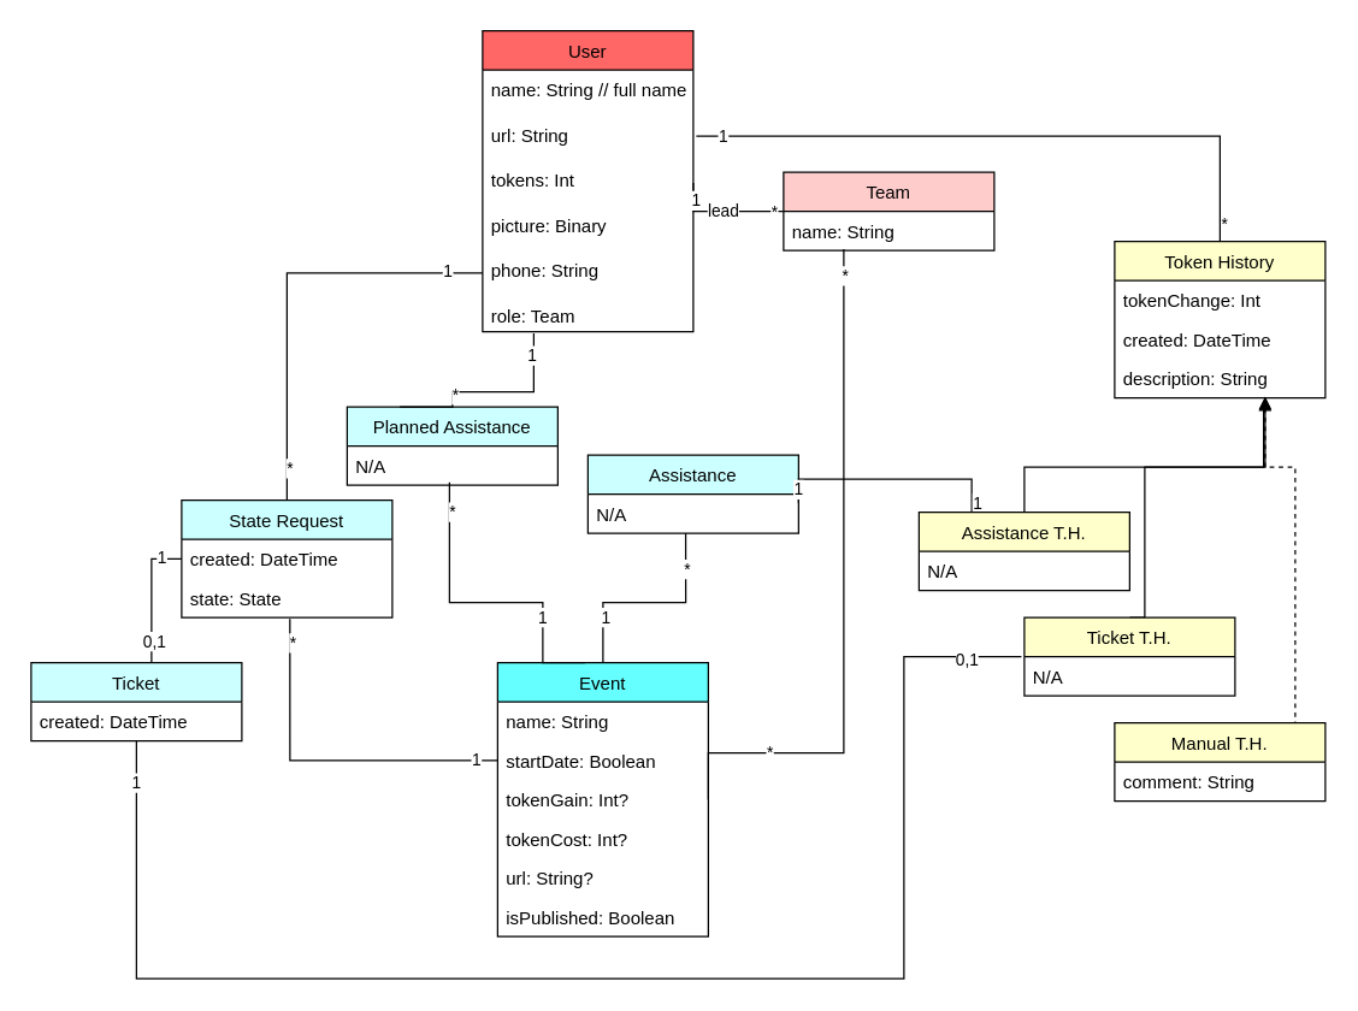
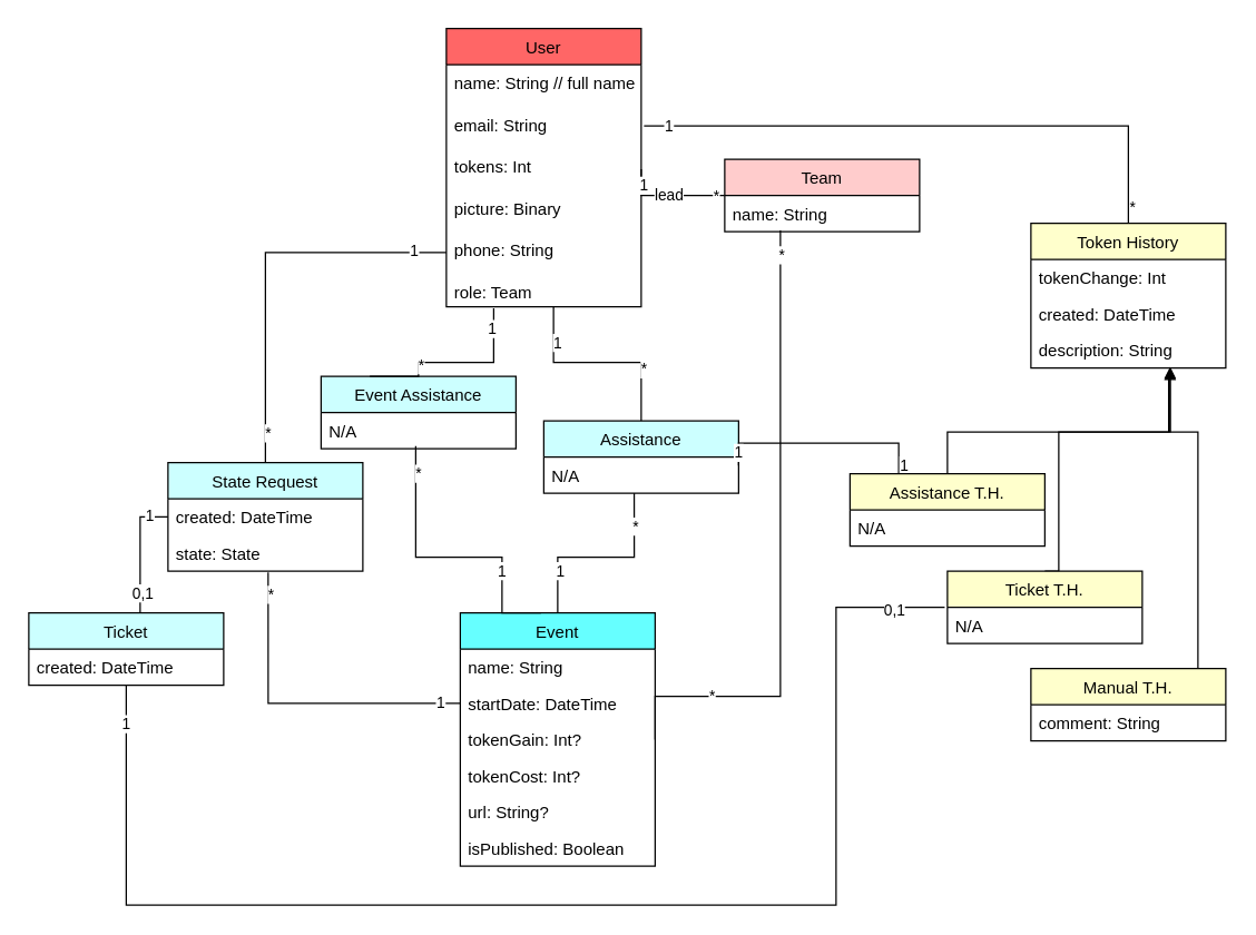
  <mxCell id="0" />
  <mxCell id="1" parent="0" />
  <mxCell id="2" value="User" style="swimlane;fontStyle=0;childLayout=stackLayout;horizontal=1;startSize=26;fillColor=#FF6666;horizontalStack=0;resizeParent=1;resizeParentMax=0;resizeLast=0;collapsible=1;marginBottom=0;" parent="1" vertex="1"><mxGeometry x="320" y="20" width="140" height="200" as="geometry"><mxRectangle x="344" y="100" width="60" height="26" as="alternateBounds" /></mxGeometry></mxCell>
  <mxCell id="3" value="name: String // full name" style="text;strokeColor=none;fillColor=none;align=left;verticalAlign=top;spacingLeft=4;spacingRight=4;overflow=hidden;rotatable=0;points=[[0,0.5],[1,0.5]];portConstraint=eastwest;" vertex="1" parent="2"><mxGeometry y="26" width="140" height="30" as="geometry" /></mxCell>
- <mxCell id="4" value="url: String" style="text;strokeColor=none;fillColor=none;align=left;verticalAlign=top;spacingLeft=4;spacingRight=4;overflow=hidden;rotatable=0;points=[[0,0.5],[1,0.5]];portConstraint=eastwest;" parent="2" vertex="1"><mxGeometry y="56" width="140" height="30" as="geometry" /></mxCell>
+ <mxCell id="4" value="email: String" style="text;strokeColor=none;fillColor=none;align=left;verticalAlign=top;spacingLeft=4;spacingRight=4;overflow=hidden;rotatable=0;points=[[0,0.5],[1,0.5]];portConstraint=eastwest;" parent="2" vertex="1"><mxGeometry y="56" width="140" height="30" as="geometry" /></mxCell>
  <mxCell id="5" value="tokens: Int" style="text;strokeColor=none;fillColor=none;align=left;verticalAlign=top;spacingLeft=4;spacingRight=4;overflow=hidden;rotatable=0;points=[[0,0.5],[1,0.5]];portConstraint=eastwest;" vertex="1" parent="2"><mxGeometry y="86" width="140" height="30" as="geometry" /></mxCell>
  <mxCell id="6" value="picture: Binary" style="text;strokeColor=none;fillColor=none;align=left;verticalAlign=top;spacingLeft=4;spacingRight=4;overflow=hidden;rotatable=0;points=[[0,0.5],[1,0.5]];portConstraint=eastwest;" vertex="1" parent="2"><mxGeometry y="116" width="140" height="30" as="geometry" /></mxCell>
  <mxCell id="7" value="phone: String" style="text;strokeColor=none;fillColor=none;align=left;verticalAlign=top;spacingLeft=4;spacingRight=4;overflow=hidden;rotatable=0;points=[[0,0.5],[1,0.5]];portConstraint=eastwest;" vertex="1" parent="2"><mxGeometry y="146" width="140" height="30" as="geometry" /></mxCell>
  <mxCell id="8" value="role: Team" style="text;strokeColor=none;fillColor=none;align=left;verticalAlign=top;spacingLeft=4;spacingRight=4;overflow=hidden;rotatable=0;points=[[0,0.5],[1,0.5]];portConstraint=eastwest;" vertex="1" parent="2"><mxGeometry y="176" width="140" height="24" as="geometry" /></mxCell>
+ <mxCell id="9" style="edgeStyle=orthogonalEdgeStyle;rounded=0;orthogonalLoop=1;jettySize=auto;html=1;entryX=0.55;entryY=1;entryDx=0;entryDy=0;entryPerimeter=0;endArrow=none;endFill=0;exitX=0.5;exitY=0;exitDx=0;exitDy=0;" edge="1" parent="1" source="12" target="8"><mxGeometry relative="1" as="geometry"><Array as="points"><mxPoint x="460" y="260" /><mxPoint x="397" y="260" /></Array></mxGeometry></mxCell>
+ <mxCell id="10" value="*" style="edgeLabel;html=1;align=center;verticalAlign=middle;resizable=0;points=[];" vertex="1" connectable="0" parent="9"><mxGeometry x="-0.478" y="-1" relative="1" as="geometry"><mxPoint as="offset" /></mxGeometry></mxCell>
+ <mxCell id="11" value="1" style="edgeLabel;html=1;align=center;verticalAlign=middle;resizable=0;points=[];" vertex="1" connectable="0" parent="9"><mxGeometry x="0.652" y="-2" relative="1" as="geometry"><mxPoint as="offset" /></mxGeometry></mxCell>
  <mxCell id="12" value="Assistance" style="swimlane;fontStyle=0;childLayout=stackLayout;horizontal=1;startSize=26;fillColor=#CCFFFF;horizontalStack=0;resizeParent=1;resizeParentMax=0;resizeLast=0;collapsible=1;marginBottom=0;" vertex="1" parent="1"><mxGeometry x="390" y="302" width="140" height="52" as="geometry" /></mxCell>
  <mxCell id="13" value="N/A" style="text;strokeColor=none;fillColor=none;align=left;verticalAlign=top;spacingLeft=4;spacingRight=4;overflow=hidden;rotatable=0;points=[[0,0.5],[1,0.5]];portConstraint=eastwest;" vertex="1" parent="12"><mxGeometry y="26" width="140" height="26" as="geometry" /></mxCell>
  <mxCell id="14" value="lead" style="edgeStyle=orthogonalEdgeStyle;rounded=0;orthogonalLoop=1;jettySize=auto;html=1;exitX=0;exitY=0.5;exitDx=0;exitDy=0;endArrow=none;endFill=0;entryX=1;entryY=0.5;entryDx=0;entryDy=0;" edge="1" parent="1" source="17" target="5"><mxGeometry relative="1" as="geometry"><mxPoint x="470" y="146" as="targetPoint" /><Array as="points"><mxPoint x="460" y="140" /></Array></mxGeometry></mxCell>
  <mxCell id="15" value="1" style="edgeLabel;html=1;align=center;verticalAlign=middle;resizable=0;points=[];" vertex="1" connectable="0" parent="14"><mxGeometry x="0.753" y="-1" relative="1" as="geometry"><mxPoint y="1" as="offset" /></mxGeometry></mxCell>
  <mxCell id="16" value="*" style="edgeLabel;html=1;align=center;verticalAlign=middle;resizable=0;points=[];" vertex="1" connectable="0" parent="14"><mxGeometry x="-0.835" relative="1" as="geometry"><mxPoint as="offset" /></mxGeometry></mxCell>
  <mxCell id="17" value="Team" style="swimlane;fontStyle=0;childLayout=stackLayout;horizontal=1;startSize=26;fillColor=#FFCCCC;horizontalStack=0;resizeParent=1;resizeParentMax=0;resizeLast=0;collapsible=1;marginBottom=0;" vertex="1" parent="1"><mxGeometry x="520" y="114" width="140" height="52" as="geometry" /></mxCell>
  <mxCell id="18" value="name: String" style="text;strokeColor=none;fillColor=none;align=left;verticalAlign=top;spacingLeft=4;spacingRight=4;overflow=hidden;rotatable=0;points=[[0,0.5],[1,0.5]];portConstraint=eastwest;" vertex="1" parent="17"><mxGeometry y="26" width="140" height="26" as="geometry" /></mxCell>
  <mxCell id="19" style="edgeStyle=orthogonalEdgeStyle;rounded=0;orthogonalLoop=1;jettySize=auto;html=1;entryX=0.464;entryY=1;entryDx=0;entryDy=0;entryPerimeter=0;endArrow=none;endFill=0;" edge="1" parent="1" source="22" target="13"><mxGeometry relative="1" as="geometry"><Array as="points"><mxPoint x="400" y="400" /><mxPoint x="455" y="400" /></Array></mxGeometry></mxCell>
  <mxCell id="20" value="1" style="edgeLabel;html=1;align=center;verticalAlign=middle;resizable=0;points=[];" vertex="1" connectable="0" parent="19"><mxGeometry x="-0.556" y="-1" relative="1" as="geometry"><mxPoint as="offset" /></mxGeometry></mxCell>
  <mxCell id="21" value="*" style="edgeLabel;html=1;align=center;verticalAlign=middle;resizable=0;points=[];" vertex="1" connectable="0" parent="19"><mxGeometry x="0.665" y="-1" relative="1" as="geometry"><mxPoint as="offset" /></mxGeometry></mxCell>
  <mxCell id="22" value="Event" style="swimlane;fontStyle=0;childLayout=stackLayout;horizontal=1;startSize=26;fillColor=#66FFFF;horizontalStack=0;resizeParent=1;resizeParentMax=0;resizeLast=0;collapsible=1;marginBottom=0;" vertex="1" parent="1"><mxGeometry x="330" y="440" width="140" height="182" as="geometry" /></mxCell>
  <mxCell id="23" value="name: String" style="text;strokeColor=none;fillColor=none;align=left;verticalAlign=top;spacingLeft=4;spacingRight=4;overflow=hidden;rotatable=0;points=[[0,0.5],[1,0.5]];portConstraint=eastwest;" vertex="1" parent="22"><mxGeometry y="26" width="140" height="26" as="geometry" /></mxCell>
- <mxCell id="24" value="startDate: Boolean" style="text;strokeColor=none;fillColor=none;align=left;verticalAlign=top;spacingLeft=4;spacingRight=4;overflow=hidden;rotatable=0;points=[[0,0.5],[1,0.5]];portConstraint=eastwest;" vertex="1" parent="22"><mxGeometry y="52" width="140" height="26" as="geometry" /></mxCell>
+ <mxCell id="24" value="startDate: DateTime" style="text;strokeColor=none;fillColor=none;align=left;verticalAlign=top;spacingLeft=4;spacingRight=4;overflow=hidden;rotatable=0;points=[[0,0.5],[1,0.5]];portConstraint=eastwest;" vertex="1" parent="22"><mxGeometry y="52" width="140" height="26" as="geometry" /></mxCell>
  <mxCell id="25" value="tokenGain: Int?" style="text;strokeColor=none;fillColor=none;align=left;verticalAlign=top;spacingLeft=4;spacingRight=4;overflow=hidden;rotatable=0;points=[[0,0.5],[1,0.5]];portConstraint=eastwest;" vertex="1" parent="22"><mxGeometry y="78" width="140" height="26" as="geometry" /></mxCell>
  <mxCell id="26" value="tokenCost: Int?" style="text;strokeColor=none;fillColor=none;align=left;verticalAlign=top;spacingLeft=4;spacingRight=4;overflow=hidden;rotatable=0;points=[[0,0.5],[1,0.5]];portConstraint=eastwest;" vertex="1" parent="22"><mxGeometry y="104" width="140" height="26" as="geometry" /></mxCell>
  <mxCell id="27" value="url: String?" style="text;strokeColor=none;fillColor=none;align=left;verticalAlign=top;spacingLeft=4;spacingRight=4;overflow=hidden;rotatable=0;points=[[0,0.5],[1,0.5]];portConstraint=eastwest;" vertex="1" parent="22"><mxGeometry y="130" width="140" height="26" as="geometry" /></mxCell>
  <mxCell id="28" value="isPublished: Boolean" style="text;strokeColor=none;fillColor=none;align=left;verticalAlign=top;spacingLeft=4;spacingRight=4;overflow=hidden;rotatable=0;points=[[0,0.5],[1,0.5]];portConstraint=eastwest;" vertex="1" parent="22"><mxGeometry y="156" width="140" height="26" as="geometry" /></mxCell>
  <mxCell id="29" style="edgeStyle=orthogonalEdgeStyle;rounded=0;orthogonalLoop=1;jettySize=auto;html=1;endArrow=none;endFill=0;entryX=0;entryY=0.5;entryDx=0;entryDy=0;" edge="1" parent="1" source="32" target="38"><mxGeometry relative="1" as="geometry"><mxPoint x="170" y="325" as="targetPoint" /><Array as="points"><mxPoint x="100" y="371" /></Array></mxGeometry></mxCell>
  <mxCell id="30" value="1" style="edgeLabel;html=1;align=center;verticalAlign=middle;resizable=0;points=[];" vertex="1" connectable="0" parent="29"><mxGeometry x="0.68" y="2" relative="1" as="geometry"><mxPoint as="offset" /></mxGeometry></mxCell>
  <mxCell id="31" value="0,1" style="edgeLabel;html=1;align=center;verticalAlign=middle;resizable=0;points=[];" vertex="1" connectable="0" parent="29"><mxGeometry x="-0.653" y="-1" relative="1" as="geometry"><mxPoint as="offset" /></mxGeometry></mxCell>
  <mxCell id="32" value="Ticket" style="swimlane;fontStyle=0;childLayout=stackLayout;horizontal=1;startSize=26;fillColor=#CCFFFF;horizontalStack=0;resizeParent=1;resizeParentMax=0;resizeLast=0;collapsible=1;marginBottom=0;" vertex="1" parent="1"><mxGeometry x="20" y="440" width="140" height="52" as="geometry" /></mxCell>
  <mxCell id="33" value="created: DateTime" style="text;strokeColor=none;fillColor=none;align=left;verticalAlign=top;spacingLeft=4;spacingRight=4;overflow=hidden;rotatable=0;points=[[0,0.5],[1,0.5]];portConstraint=eastwest;" vertex="1" parent="32"><mxGeometry y="26" width="140" height="26" as="geometry" /></mxCell>
  <mxCell id="34" style="edgeStyle=orthogonalEdgeStyle;rounded=0;orthogonalLoop=1;jettySize=auto;html=1;endArrow=none;endFill=0;" edge="1" parent="1" source="37" target="7"><mxGeometry relative="1" as="geometry" /></mxCell>
  <mxCell id="35" value="1" style="edgeLabel;html=1;align=center;verticalAlign=middle;resizable=0;points=[];" vertex="1" connectable="0" parent="34"><mxGeometry x="0.829" y="2" relative="1" as="geometry"><mxPoint as="offset" /></mxGeometry></mxCell>
  <mxCell id="36" value="*" style="edgeLabel;html=1;align=center;verticalAlign=middle;resizable=0;points=[];" vertex="1" connectable="0" parent="34"><mxGeometry x="-0.84" y="-1" relative="1" as="geometry"><mxPoint as="offset" /></mxGeometry></mxCell>
  <mxCell id="37" value="State Request" style="swimlane;fontStyle=0;childLayout=stackLayout;horizontal=1;startSize=26;fillColor=#CCFFFF;horizontalStack=0;resizeParent=1;resizeParentMax=0;resizeLast=0;collapsible=1;marginBottom=0;" vertex="1" parent="1"><mxGeometry x="120" y="332" width="140" height="78" as="geometry" /></mxCell>
  <mxCell id="38" value="created: DateTime" style="text;strokeColor=none;fillColor=none;align=left;verticalAlign=top;spacingLeft=4;spacingRight=4;overflow=hidden;rotatable=0;points=[[0,0.5],[1,0.5]];portConstraint=eastwest;" vertex="1" parent="37"><mxGeometry y="26" width="140" height="26" as="geometry" /></mxCell>
  <mxCell id="39" value="state: State" style="text;strokeColor=none;fillColor=none;align=left;verticalAlign=top;spacingLeft=4;spacingRight=4;overflow=hidden;rotatable=0;points=[[0,0.5],[1,0.5]];portConstraint=eastwest;" vertex="1" parent="37"><mxGeometry y="52" width="140" height="26" as="geometry" /></mxCell>
  <mxCell id="40" style="edgeStyle=orthogonalEdgeStyle;rounded=0;orthogonalLoop=1;jettySize=auto;html=1;endArrow=none;endFill=0;" edge="1" parent="1" source="43"><mxGeometry relative="1" as="geometry"><mxPoint x="462" y="90" as="targetPoint" /><Array as="points"><mxPoint x="810" y="90" /></Array></mxGeometry></mxCell>
  <mxCell id="41" value="1" style="edgeLabel;html=1;align=center;verticalAlign=middle;resizable=0;points=[];" vertex="1" connectable="0" parent="40"><mxGeometry x="0.919" y="-1" relative="1" as="geometry"><mxPoint as="offset" /></mxGeometry></mxCell>
  <mxCell id="42" value="*" style="edgeLabel;html=1;align=center;verticalAlign=middle;resizable=0;points=[];" vertex="1" connectable="0" parent="40"><mxGeometry x="-0.943" y="-2" relative="1" as="geometry"><mxPoint as="offset" /></mxGeometry></mxCell>
  <mxCell id="43" value="Token History" style="swimlane;fontStyle=0;childLayout=stackLayout;horizontal=1;startSize=26;fillColor=#FFFFCC;horizontalStack=0;resizeParent=1;resizeParentMax=0;resizeLast=0;collapsible=1;marginBottom=0;" vertex="1" parent="1"><mxGeometry x="740" y="160" width="140" height="104" as="geometry" /></mxCell>
  <mxCell id="44" value="tokenChange: Int" style="text;strokeColor=none;fillColor=none;align=left;verticalAlign=top;spacingLeft=4;spacingRight=4;overflow=hidden;rotatable=0;points=[[0,0.5],[1,0.5]];portConstraint=eastwest;" vertex="1" parent="43"><mxGeometry y="26" width="140" height="26" as="geometry" /></mxCell>
  <mxCell id="45" value="created: DateTime" style="text;strokeColor=none;fillColor=none;align=left;verticalAlign=top;spacingLeft=4;spacingRight=4;overflow=hidden;rotatable=0;points=[[0,0.5],[1,0.5]];portConstraint=eastwest;" vertex="1" parent="43"><mxGeometry y="52" width="140" height="26" as="geometry" /></mxCell>
  <mxCell id="46" value="description: String" style="text;strokeColor=none;fillColor=none;align=left;verticalAlign=top;spacingLeft=4;spacingRight=4;overflow=hidden;rotatable=0;points=[[0,0.5],[1,0.5]];portConstraint=eastwest;" vertex="1" parent="43"><mxGeometry y="78" width="140" height="26" as="geometry" /></mxCell>
  <mxCell id="47" style="edgeStyle=orthogonalEdgeStyle;rounded=0;orthogonalLoop=1;jettySize=auto;html=1;endArrow=block;endFill=1;exitX=0.75;exitY=0;exitDx=0;exitDy=0;" edge="1" parent="1" source="51"><mxGeometry relative="1" as="geometry"><mxPoint x="840" y="263" as="targetPoint" /><Array as="points"><mxPoint x="680" y="340" /><mxPoint x="680" y="310" /><mxPoint x="840" y="310" /></Array></mxGeometry></mxCell>
  <mxCell id="48" style="edgeStyle=orthogonalEdgeStyle;rounded=0;orthogonalLoop=1;jettySize=auto;html=1;entryX=1;entryY=0.231;entryDx=0;entryDy=0;entryPerimeter=0;endArrow=none;endFill=0;exitX=0.25;exitY=0;exitDx=0;exitDy=0;" edge="1" parent="1" source="51" target="13"><mxGeometry relative="1" as="geometry"><Array as="points"><mxPoint x="645" y="318" /></Array></mxGeometry></mxCell>
  <mxCell id="49" value="1" style="edgeLabel;html=1;align=center;verticalAlign=middle;resizable=0;points=[];" vertex="1" connectable="0" parent="48"><mxGeometry x="0.868" y="-1" relative="1" as="geometry"><mxPoint as="offset" /></mxGeometry></mxCell>
  <mxCell id="50" value="1" style="edgeLabel;html=1;align=center;verticalAlign=middle;resizable=0;points=[];" vertex="1" connectable="0" parent="48"><mxGeometry x="-0.909" y="-3" relative="1" as="geometry"><mxPoint as="offset" /></mxGeometry></mxCell>
  <mxCell id="51" value="Assistance T.H." style="swimlane;fontStyle=0;childLayout=stackLayout;horizontal=1;startSize=26;fillColor=#FFFFCC;horizontalStack=0;resizeParent=1;resizeParentMax=0;resizeLast=0;collapsible=1;marginBottom=0;" vertex="1" parent="1"><mxGeometry x="610" y="340" width="140" height="52" as="geometry" /></mxCell>
  <mxCell id="52" value="N/A" style="text;strokeColor=none;fillColor=none;align=left;verticalAlign=top;spacingLeft=4;spacingRight=4;overflow=hidden;rotatable=0;points=[[0,0.5],[1,0.5]];portConstraint=eastwest;" vertex="1" parent="51"><mxGeometry y="26" width="140" height="26" as="geometry" /></mxCell>
  <mxCell id="53" style="edgeStyle=orthogonalEdgeStyle;rounded=0;orthogonalLoop=1;jettySize=auto;html=1;endArrow=none;endFill=1;exitX=0.5;exitY=0;exitDx=0;exitDy=0;entryX=0.707;entryY=1.192;entryDx=0;entryDy=0;entryPerimeter=0;" edge="1" parent="1" source="54" target="46"><mxGeometry relative="1" as="geometry"><mxPoint x="840" y="370" as="targetPoint" /><Array as="points"><mxPoint x="760" y="410" /><mxPoint x="760" y="310" /><mxPoint x="839" y="310" /></Array></mxGeometry></mxCell>
  <mxCell id="54" value="Ticket T.H." style="swimlane;fontStyle=0;childLayout=stackLayout;horizontal=1;startSize=26;fillColor=#FFFFCC;horizontalStack=0;resizeParent=1;resizeParentMax=0;resizeLast=0;collapsible=1;marginBottom=0;" vertex="1" parent="1"><mxGeometry x="680" y="410" width="140" height="52" as="geometry" /></mxCell>
  <mxCell id="55" value="N/A" style="text;strokeColor=none;fillColor=none;align=left;verticalAlign=top;spacingLeft=4;spacingRight=4;overflow=hidden;rotatable=0;points=[[0,0.5],[1,0.5]];portConstraint=eastwest;" vertex="1" parent="54"><mxGeometry y="26" width="140" height="26" as="geometry" /></mxCell>
- <mxCell id="56" style="edgeStyle=orthogonalEdgeStyle;rounded=0;orthogonalLoop=1;jettySize=auto;html=1;exitX=0.5;exitY=0;exitDx=0;exitDy=0;endArrow=block;endFill=1;dashed=1;" edge="1" parent="1" source="57" target="46"><mxGeometry relative="1" as="geometry"><mxPoint x="840" y="360" as="targetPoint" /><Array as="points"><mxPoint x="860" y="480" /><mxPoint x="860" y="310" /><mxPoint x="840" y="310" /></Array></mxGeometry></mxCell>
+ <mxCell id="56" style="edgeStyle=orthogonalEdgeStyle;rounded=0;orthogonalLoop=1;jettySize=auto;html=1;exitX=0.5;exitY=0;exitDx=0;exitDy=0;endArrow=block;endFill=1;" edge="1" parent="1" source="57" target="46"><mxGeometry relative="1" as="geometry"><mxPoint x="840" y="360" as="targetPoint" /><Array as="points"><mxPoint x="860" y="480" /><mxPoint x="860" y="310" /><mxPoint x="840" y="310" /></Array></mxGeometry></mxCell>
  <mxCell id="57" value="Manual T.H." style="swimlane;fontStyle=0;childLayout=stackLayout;horizontal=1;startSize=26;fillColor=#FFFFCC;horizontalStack=0;resizeParent=1;resizeParentMax=0;resizeLast=0;collapsible=1;marginBottom=0;" vertex="1" parent="1"><mxGeometry x="740" y="480" width="140" height="52" as="geometry" /></mxCell>
  <mxCell id="58" value="comment: String" style="text;strokeColor=none;fillColor=none;align=left;verticalAlign=top;spacingLeft=4;spacingRight=4;overflow=hidden;rotatable=0;points=[[0,0.5],[1,0.5]];portConstraint=eastwest;" vertex="1" parent="57"><mxGeometry y="26" width="140" height="26" as="geometry" /></mxCell>
  <mxCell id="59" style="edgeStyle=orthogonalEdgeStyle;rounded=0;orthogonalLoop=1;jettySize=auto;html=1;endArrow=none;endFill=0;exitX=1;exitY=0.5;exitDx=0;exitDy=0;" edge="1" parent="1" source="25"><mxGeometry relative="1" as="geometry"><mxPoint x="560" y="165" as="targetPoint" /><Array as="points"><mxPoint x="470" y="500" /><mxPoint x="560" y="500" /></Array></mxGeometry></mxCell>
  <mxCell id="60" value="*" style="edgeLabel;html=1;align=center;verticalAlign=middle;resizable=0;points=[];" vertex="1" connectable="0" parent="59"><mxGeometry x="0.925" relative="1" as="geometry"><mxPoint as="offset" /></mxGeometry></mxCell>
  <mxCell id="61" value="*" style="edgeLabel;html=1;align=center;verticalAlign=middle;resizable=0;points=[];" vertex="1" connectable="0" parent="59"><mxGeometry x="-0.689" y="1" relative="1" as="geometry"><mxPoint as="offset" /></mxGeometry></mxCell>
  <mxCell id="62" style="edgeStyle=orthogonalEdgeStyle;rounded=0;orthogonalLoop=1;jettySize=auto;html=1;entryX=0.514;entryY=1.038;entryDx=0;entryDy=0;entryPerimeter=0;endArrow=none;endFill=0;" edge="1" parent="1" source="24" target="39"><mxGeometry relative="1" as="geometry" /></mxCell>
  <mxCell id="63" value="1" style="edgeLabel;html=1;align=center;verticalAlign=middle;resizable=0;points=[];" vertex="1" connectable="0" parent="62"><mxGeometry x="-0.87" y="-1" relative="1" as="geometry"><mxPoint as="offset" /></mxGeometry></mxCell>
  <mxCell id="64" value="*" style="edgeLabel;html=1;align=center;verticalAlign=middle;resizable=0;points=[];" vertex="1" connectable="0" parent="62"><mxGeometry x="0.859" y="-2" relative="1" as="geometry"><mxPoint as="offset" /></mxGeometry></mxCell>
  <mxCell id="65" style="edgeStyle=orthogonalEdgeStyle;rounded=0;orthogonalLoop=1;jettySize=auto;html=1;endArrow=none;endFill=0;exitX=-0.014;exitY=0;exitDx=0;exitDy=0;exitPerimeter=0;" edge="1" parent="1" source="55" target="33"><mxGeometry relative="1" as="geometry"><Array as="points"><mxPoint x="600" y="436" /><mxPoint x="600" y="650" /><mxPoint x="90" y="650" /></Array></mxGeometry></mxCell>
  <mxCell id="66" value="1" style="edgeLabel;html=1;align=center;verticalAlign=middle;resizable=0;points=[];" vertex="1" connectable="0" parent="65"><mxGeometry x="0.944" y="1" relative="1" as="geometry"><mxPoint as="offset" /></mxGeometry></mxCell>
  <mxCell id="67" value="0,1" style="edgeLabel;html=1;align=center;verticalAlign=middle;resizable=0;points=[];" vertex="1" connectable="0" parent="65"><mxGeometry x="-0.922" y="1" relative="1" as="geometry"><mxPoint as="offset" /></mxGeometry></mxCell>
- <mxCell id="68" value="Planned Assistance" style="swimlane;fontStyle=0;childLayout=stackLayout;horizontal=1;startSize=26;fillColor=#CCFFFF;horizontalStack=0;resizeParent=1;resizeParentMax=0;resizeLast=0;collapsible=1;marginBottom=0;" vertex="1" parent="1"><mxGeometry x="230" y="270" width="140" height="52" as="geometry" /></mxCell>
+ <mxCell id="68" value="Event Assistance" style="swimlane;fontStyle=0;childLayout=stackLayout;horizontal=1;startSize=26;fillColor=#CCFFFF;horizontalStack=0;resizeParent=1;resizeParentMax=0;resizeLast=0;collapsible=1;marginBottom=0;" vertex="1" parent="1"><mxGeometry x="230" y="270" width="140" height="52" as="geometry" /></mxCell>
  <mxCell id="69" value="N/A" style="text;strokeColor=none;fillColor=none;align=left;verticalAlign=top;spacingLeft=4;spacingRight=4;overflow=hidden;rotatable=0;points=[[0,0.5],[1,0.5]];portConstraint=eastwest;" vertex="1" parent="68"><mxGeometry y="26" width="140" height="26" as="geometry" /></mxCell>
  <mxCell id="70" style="edgeStyle=orthogonalEdgeStyle;rounded=0;orthogonalLoop=1;jettySize=auto;html=1;entryX=0.25;entryY=0;entryDx=0;entryDy=0;endArrow=none;endFill=0;exitX=0.243;exitY=1.042;exitDx=0;exitDy=0;exitPerimeter=0;" edge="1" parent="1" source="8" target="68"><mxGeometry relative="1" as="geometry"><Array as="points"><mxPoint x="354" y="260" /><mxPoint x="300" y="260" /><mxPoint x="300" y="270" /></Array></mxGeometry></mxCell>
  <mxCell id="71" value="1" style="edgeLabel;html=1;align=center;verticalAlign=middle;resizable=0;points=[];" vertex="1" connectable="0" parent="70"><mxGeometry x="-0.797" y="-2" relative="1" as="geometry"><mxPoint as="offset" /></mxGeometry></mxCell>
  <mxCell id="72" value="*" style="edgeLabel;html=1;align=center;verticalAlign=middle;resizable=0;points=[];" vertex="1" connectable="0" parent="70"><mxGeometry x="0.362" y="1" relative="1" as="geometry"><mxPoint as="offset" /></mxGeometry></mxCell>
  <mxCell id="73" style="edgeStyle=orthogonalEdgeStyle;rounded=0;orthogonalLoop=1;jettySize=auto;html=1;endArrow=none;endFill=0;exitX=0.414;exitY=0;exitDx=0;exitDy=0;exitPerimeter=0;" edge="1" parent="1" source="22"><mxGeometry relative="1" as="geometry"><mxPoint x="298" y="320" as="targetPoint" /><Array as="points"><mxPoint x="360" y="440" /><mxPoint x="360" y="400" /><mxPoint x="298" y="400" /></Array></mxGeometry></mxCell>
  <mxCell id="74" value="*" style="edgeLabel;html=1;align=center;verticalAlign=middle;resizable=0;points=[];" vertex="1" connectable="0" parent="73"><mxGeometry x="0.809" y="-1" relative="1" as="geometry"><mxPoint as="offset" /></mxGeometry></mxCell>
  <mxCell id="75" value="1" style="edgeLabel;html=1;align=center;verticalAlign=middle;resizable=0;points=[];" vertex="1" connectable="0" parent="73"><mxGeometry x="-0.581" y="1" relative="1" as="geometry"><mxPoint y="-14" as="offset" /></mxGeometry></mxCell>
